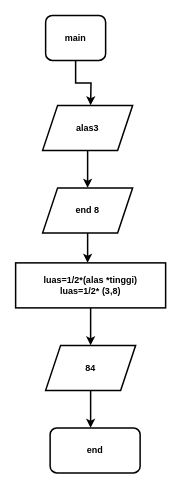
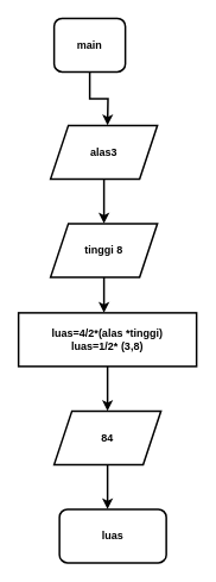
  <mxCell id="0" />
  <mxCell id="1" parent="0" />
  <mxCell id="2" style="edgeStyle=orthogonalEdgeStyle;rounded=0;orthogonalLoop=1;jettySize=auto;html=1;exitX=0.5;exitY=1;exitDx=0;exitDy=0;fontStyle=1;strokeWidth=2;" edge="1" parent="1" source="3"><mxGeometry relative="1" as="geometry"><mxPoint x="120" y="140" as="targetPoint" /></mxGeometry></mxCell>
  <mxCell id="3" value="main" style="rounded=1;whiteSpace=wrap;html=1;fontStyle=1;strokeWidth=2;" vertex="1" parent="1"><mxGeometry x="60" y="20" width="80" height="60" as="geometry" /></mxCell>
  <mxCell id="4" style="edgeStyle=orthogonalEdgeStyle;rounded=0;orthogonalLoop=1;jettySize=auto;html=1;exitX=0.5;exitY=1;exitDx=0;exitDy=0;fontStyle=1;strokeWidth=2;" edge="1" parent="1" source="5"><mxGeometry relative="1" as="geometry"><mxPoint x="116" y="250" as="targetPoint" /></mxGeometry></mxCell>
  <mxCell id="5" value="alas3" style="shape=parallelogram;perimeter=parallelogramPerimeter;whiteSpace=wrap;html=1;fixedSize=1;fontStyle=1;strokeWidth=2;" vertex="1" parent="1"><mxGeometry x="56" y="140" width="120" height="60" as="geometry" /></mxCell>
  <mxCell id="6" style="edgeStyle=orthogonalEdgeStyle;rounded=0;orthogonalLoop=1;jettySize=auto;html=1;exitX=0.5;exitY=1;exitDx=0;exitDy=0;fontStyle=1;strokeWidth=2;" edge="1" parent="1" source="7"><mxGeometry relative="1" as="geometry"><mxPoint x="116" y="350" as="targetPoint" /></mxGeometry></mxCell>
- <mxCell id="7" value="end 8" style="shape=parallelogram;perimeter=parallelogramPerimeter;whiteSpace=wrap;html=1;fixedSize=1;fontStyle=1;strokeWidth=2;" vertex="1" parent="1"><mxGeometry x="56" y="250" width="120" height="60" as="geometry" /></mxCell>
+ <mxCell id="7" value="tinggi 8" style="shape=parallelogram;perimeter=parallelogramPerimeter;whiteSpace=wrap;html=1;fixedSize=1;fontStyle=1;strokeWidth=2;" vertex="1" parent="1"><mxGeometry x="56" y="250" width="120" height="60" as="geometry" /></mxCell>
  <mxCell id="8" style="edgeStyle=orthogonalEdgeStyle;rounded=0;orthogonalLoop=1;jettySize=auto;html=1;exitX=0.5;exitY=1;exitDx=0;exitDy=0;fontStyle=1;strokeWidth=2;" edge="1" parent="1" source="9"><mxGeometry relative="1" as="geometry"><mxPoint x="120" y="460" as="targetPoint" /></mxGeometry></mxCell>
- <mxCell id="9" value="&lt;div&gt;luas=1/2*(alas *tinggi)&lt;/div&gt;&lt;div&gt;luas=1/2* (3,8)&lt;br&gt;&lt;/div&gt;" style="rounded=0;whiteSpace=wrap;html=1;fontStyle=1;strokeWidth=2;" vertex="1" parent="1"><mxGeometry x="20" y="350" width="200" height="60" as="geometry" /></mxCell>
+ <mxCell id="9" value="&lt;div&gt;luas=4/2*(alas *tinggi)&lt;/div&gt;&lt;div&gt;luas=1/2* (3,8)&lt;br&gt;&lt;/div&gt;" style="rounded=0;whiteSpace=wrap;html=1;fontStyle=1;strokeWidth=2;" vertex="1" parent="1"><mxGeometry x="20" y="350" width="200" height="60" as="geometry" /></mxCell>
  <mxCell id="10" style="edgeStyle=orthogonalEdgeStyle;rounded=0;orthogonalLoop=1;jettySize=auto;html=1;exitX=0.5;exitY=1;exitDx=0;exitDy=0;fontStyle=1;strokeWidth=2;" edge="1" parent="1" source="11"><mxGeometry relative="1" as="geometry"><mxPoint x="120" y="570" as="targetPoint" /></mxGeometry></mxCell>
  <mxCell id="11" value="84" style="shape=parallelogram;perimeter=parallelogramPerimeter;whiteSpace=wrap;html=1;fixedSize=1;fontStyle=1;strokeWidth=2;" vertex="1" parent="1"><mxGeometry x="60" y="460" width="120" height="60" as="geometry" /></mxCell>
- <mxCell id="12" value="end" style="rounded=1;whiteSpace=wrap;html=1;fontStyle=1;strokeWidth=2;" vertex="1" parent="1"><mxGeometry x="66" y="570" width="120" height="60" as="geometry" /></mxCell>
+ <mxCell id="12" value="luas" style="rounded=1;whiteSpace=wrap;html=1;fontStyle=1;strokeWidth=2;" vertex="1" parent="1"><mxGeometry x="66" y="570" width="120" height="60" as="geometry" /></mxCell>
